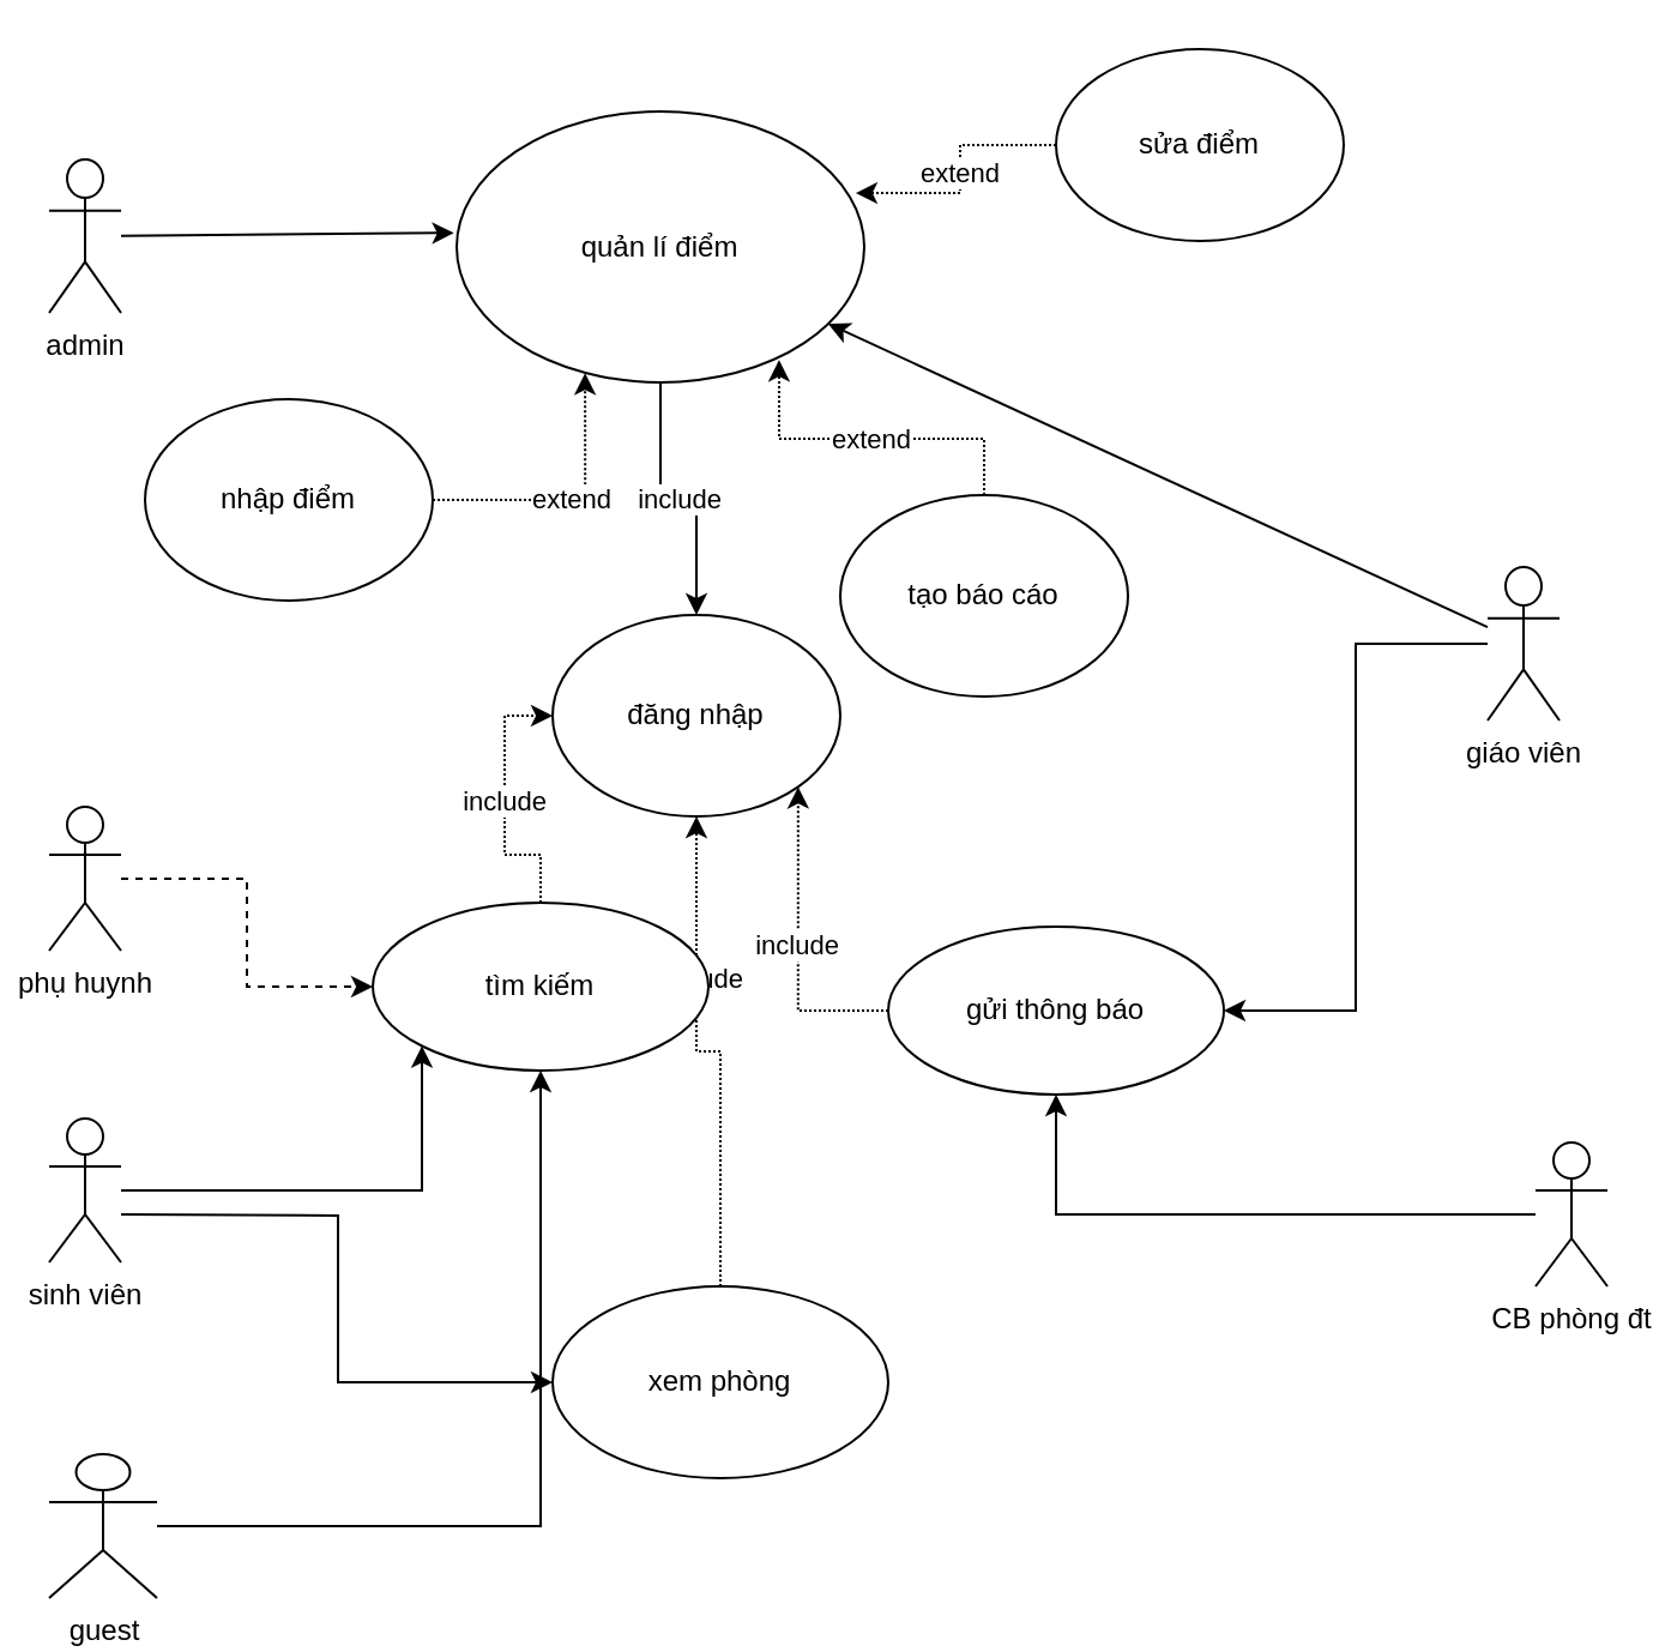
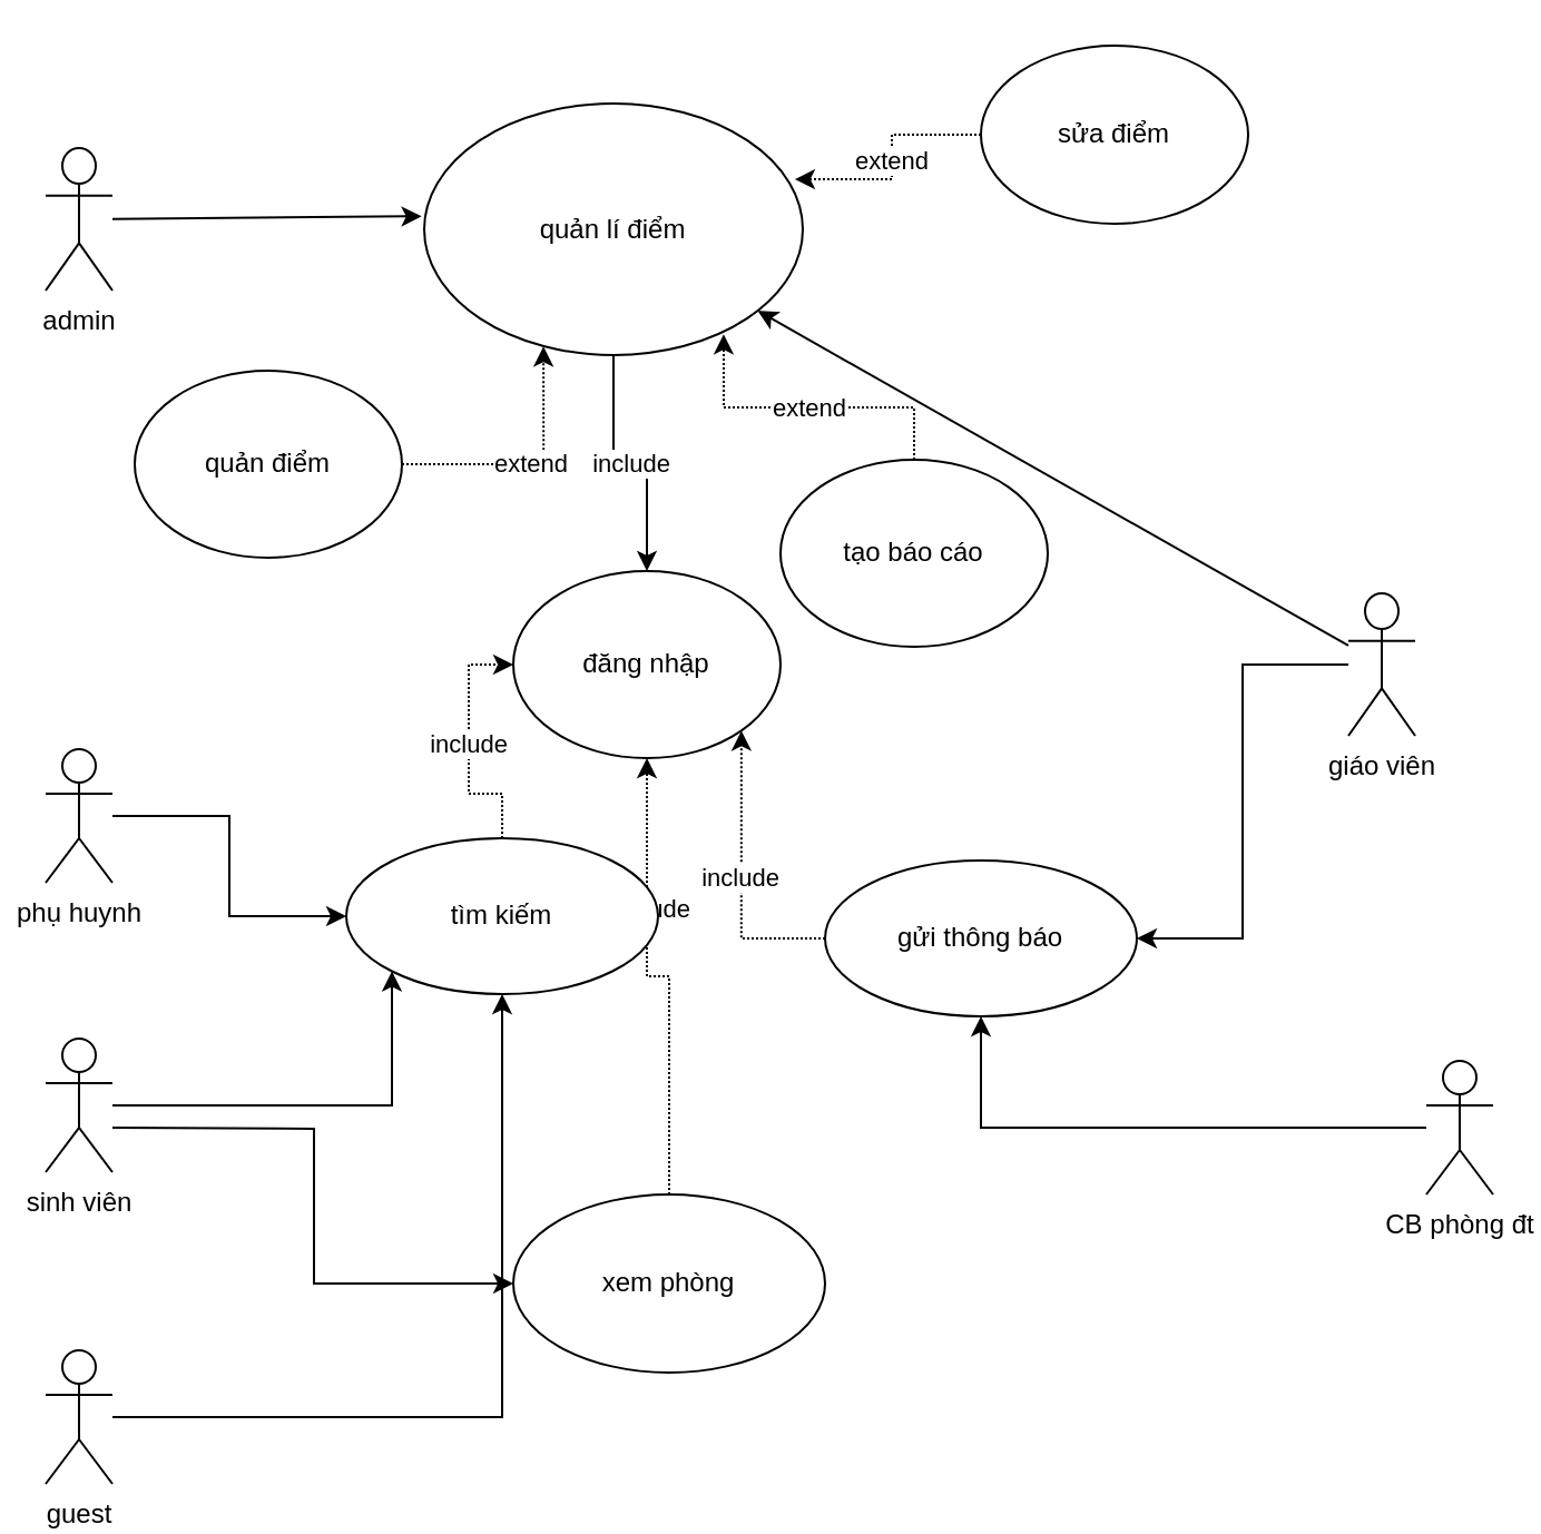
  <mxCell id="0" />
  <mxCell id="1" parent="0" />
  <mxCell id="2" value="admin" style="shape=umlActor;verticalLabelPosition=bottom;verticalAlign=top;html=1;outlineConnect=0;" vertex="1" parent="1"><mxGeometry x="20" y="66" width="30" height="64" as="geometry" /></mxCell>
- <mxCell id="3" value="giáo viên" style="shape=umlActor;verticalLabelPosition=bottom;verticalAlign=top;html=1;outlineConnect=0;" vertex="1" parent="1"><mxGeometry x="620" y="236" width="30" height="64" as="geometry" /></mxCell>
+ <mxCell id="3" value="giáo viên" style="shape=umlActor;verticalLabelPosition=bottom;verticalAlign=top;html=1;outlineConnect=0;" vertex="1" parent="1"><mxGeometry x="605" y="266" width="30" height="64" as="geometry" /></mxCell>
  <mxCell id="4" value="include" style="edgeStyle=orthogonalEdgeStyle;rounded=0;orthogonalLoop=1;jettySize=auto;html=1;entryX=0.5;entryY=0;entryDx=0;entryDy=0;dashed=0;dashPattern=1 1;" edge="1" parent="1" source="5" target="6"><mxGeometry relative="1" as="geometry" /></mxCell>
  <mxCell id="5" value="quản lí điểm" style="ellipse;whiteSpace=wrap;html=1;" vertex="1" parent="1"><mxGeometry x="190" y="46" width="170" height="113" as="geometry" /></mxCell>
  <mxCell id="6" value="đăng nhập" style="ellipse;whiteSpace=wrap;html=1;" vertex="1" parent="1"><mxGeometry x="230" y="256" width="120" height="84" as="geometry" /></mxCell>
- <mxCell id="7" value="nhập điểm" style="ellipse;whiteSpace=wrap;html=1;" vertex="1" parent="1"><mxGeometry x="60" y="166" width="120" height="84" as="geometry" /></mxCell>
+ <mxCell id="7" value="quản điểm" style="ellipse;whiteSpace=wrap;html=1;" vertex="1" parent="1"><mxGeometry x="60" y="166" width="120" height="84" as="geometry" /></mxCell>
  <mxCell id="8" value="sửa điểm" style="ellipse;whiteSpace=wrap;html=1;" vertex="1" parent="1"><mxGeometry x="440" y="20" width="120" height="80" as="geometry" /></mxCell>
  <mxCell id="9" value="tạo báo cáo" style="ellipse;whiteSpace=wrap;html=1;" vertex="1" parent="1"><mxGeometry x="350" y="206" width="120" height="84" as="geometry" /></mxCell>
  <mxCell id="10" value="" style="endArrow=classic;html=1;rounded=0;entryX=-0.007;entryY=0.448;entryDx=0;entryDy=0;entryPerimeter=0;" edge="1" parent="1" source="2" target="5"><mxGeometry width="50" height="50" relative="1" as="geometry"><mxPoint x="70" y="76" as="sourcePoint" /><mxPoint x="160" y="66" as="targetPoint" /></mxGeometry></mxCell>
  <mxCell id="11" value="" style="endArrow=classic;html=1;rounded=0;" edge="1" parent="1" source="3" target="5"><mxGeometry width="50" height="50" relative="1" as="geometry"><mxPoint x="70" y="245" as="sourcePoint" /><mxPoint x="188" y="245" as="targetPoint" /></mxGeometry></mxCell>
- <mxCell id="12" style="edgeStyle=orthogonalEdgeStyle;rounded=0;orthogonalLoop=1;jettySize=auto;html=1;entryX=0;entryY=0.5;entryDx=0;entryDy=0;dashed=1;" edge="1" parent="1" source="13" target="28"><mxGeometry relative="1" as="geometry" /></mxCell>
+ <mxCell id="12" style="edgeStyle=orthogonalEdgeStyle;rounded=0;orthogonalLoop=1;jettySize=auto;html=1;entryX=0;entryY=0.5;entryDx=0;entryDy=0;" edge="1" parent="1" source="13" target="28"><mxGeometry relative="1" as="geometry" /></mxCell>
  <mxCell id="13" value="phụ huynh" style="shape=umlActor;verticalLabelPosition=bottom;verticalAlign=top;html=1;" vertex="1" parent="1"><mxGeometry x="20" y="336" width="30" height="60" as="geometry" /></mxCell>
  <mxCell id="14" style="edgeStyle=orthogonalEdgeStyle;rounded=0;orthogonalLoop=1;jettySize=auto;html=1;entryX=0;entryY=1;entryDx=0;entryDy=0;" edge="1" parent="1" source="16" target="28"><mxGeometry relative="1" as="geometry" /></mxCell>
  <mxCell id="15" style="edgeStyle=orthogonalEdgeStyle;rounded=0;orthogonalLoop=1;jettySize=auto;html=1;entryX=0;entryY=0.5;entryDx=0;entryDy=0;" edge="1" parent="1" target="24"><mxGeometry relative="1" as="geometry"><mxPoint x="50" y="506" as="sourcePoint" /></mxGeometry></mxCell>
  <mxCell id="16" value="sinh viên" style="shape=umlActor;verticalLabelPosition=bottom;verticalAlign=top;html=1;" vertex="1" parent="1"><mxGeometry x="20" y="466" width="30" height="60" as="geometry" /></mxCell>
  <mxCell id="17" style="edgeStyle=orthogonalEdgeStyle;rounded=0;orthogonalLoop=1;jettySize=auto;html=1;entryX=0.5;entryY=1;entryDx=0;entryDy=0;" edge="1" parent="1" source="18" target="28"><mxGeometry relative="1" as="geometry" /></mxCell>
- <mxCell id="18" value="guest" style="shape=umlActor;verticalLabelPosition=bottom;verticalAlign=top;html=1;" vertex="1" parent="1"><mxGeometry x="20" y="606" width="45" height="60" as="geometry" /></mxCell>
+ <mxCell id="18" value="guest" style="shape=umlActor;verticalLabelPosition=bottom;verticalAlign=top;html=1;" vertex="1" parent="1"><mxGeometry x="20" y="606" width="30" height="60" as="geometry" /></mxCell>
  <mxCell id="19" value="CB phòng đt" style="shape=umlActor;verticalLabelPosition=bottom;verticalAlign=top;html=1;" vertex="1" parent="1"><mxGeometry x="640" y="476" width="30" height="60" as="geometry" /></mxCell>
  <mxCell id="20" value="include" style="edgeStyle=orthogonalEdgeStyle;rounded=0;orthogonalLoop=1;jettySize=auto;html=1;exitX=0.5;exitY=0;exitDx=0;exitDy=0;entryX=0;entryY=0.5;entryDx=0;entryDy=0;dashed=1;dashPattern=1 1;" edge="1" parent="1" source="28" target="6"><mxGeometry relative="1" as="geometry" /></mxCell>
  <mxCell id="21" value="gửi thông báo" style="ellipse;whiteSpace=wrap;html=1;" vertex="1" parent="1"><mxGeometry x="370" y="386" width="140" height="70" as="geometry" /></mxCell>
  <mxCell id="22" style="edgeStyle=orthogonalEdgeStyle;rounded=0;orthogonalLoop=1;jettySize=auto;html=1;dashed=1;dashPattern=1 1;" edge="1" parent="1" source="24" target="6"><mxGeometry relative="1" as="geometry" /></mxCell>
  <mxCell id="23" value="include" style="edgeLabel;html=1;align=center;verticalAlign=middle;resizable=0;points=[];" vertex="1" connectable="0" parent="22"><mxGeometry x="0.345" y="-1" relative="1" as="geometry"><mxPoint as="offset" /></mxGeometry></mxCell>
  <mxCell id="24" value="xem phòng" style="ellipse;whiteSpace=wrap;html=1;" vertex="1" parent="1"><mxGeometry x="230" y="536" width="140" height="80" as="geometry" /></mxCell>
  <mxCell id="25" value="include" style="edgeStyle=orthogonalEdgeStyle;rounded=0;orthogonalLoop=1;jettySize=auto;html=1;entryX=1;entryY=1;entryDx=0;entryDy=0;dashed=1;dashPattern=1 1;" edge="1" parent="1" source="21" target="6"><mxGeometry relative="1" as="geometry" /></mxCell>
  <mxCell id="26" style="edgeStyle=orthogonalEdgeStyle;rounded=0;orthogonalLoop=1;jettySize=auto;html=1;entryX=1;entryY=0.5;entryDx=0;entryDy=0;" edge="1" parent="1" source="3" target="21"><mxGeometry relative="1" as="geometry" /></mxCell>
  <mxCell id="27" style="edgeStyle=orthogonalEdgeStyle;rounded=0;orthogonalLoop=1;jettySize=auto;html=1;entryX=0.5;entryY=1;entryDx=0;entryDy=0;" edge="1" parent="1" source="19" target="21"><mxGeometry relative="1" as="geometry" /></mxCell>
  <mxCell id="28" value="tìm kiếm" style="ellipse;whiteSpace=wrap;html=1;" vertex="1" parent="1"><mxGeometry x="155" y="376" width="140" height="70" as="geometry" /></mxCell>
  <mxCell id="29" value="extend" style="edgeStyle=orthogonalEdgeStyle;rounded=0;orthogonalLoop=1;jettySize=auto;html=1;entryX=0.315;entryY=0.966;entryDx=0;entryDy=0;entryPerimeter=0;dashed=1;dashPattern=1 1;" edge="1" parent="1" source="7" target="5"><mxGeometry relative="1" as="geometry" /></mxCell>
  <mxCell id="30" value="extend" style="edgeStyle=orthogonalEdgeStyle;rounded=0;orthogonalLoop=1;jettySize=auto;html=1;entryX=0.791;entryY=0.917;entryDx=0;entryDy=0;entryPerimeter=0;dashed=1;dashPattern=1 1;" edge="1" parent="1" source="9" target="5"><mxGeometry relative="1" as="geometry" /></mxCell>
  <mxCell id="31" value="extend" style="edgeStyle=orthogonalEdgeStyle;rounded=0;orthogonalLoop=1;jettySize=auto;html=1;entryX=0.979;entryY=0.301;entryDx=0;entryDy=0;entryPerimeter=0;dashed=1;dashPattern=1 1;" edge="1" parent="1" source="8" target="5"><mxGeometry relative="1" as="geometry" /></mxCell>
